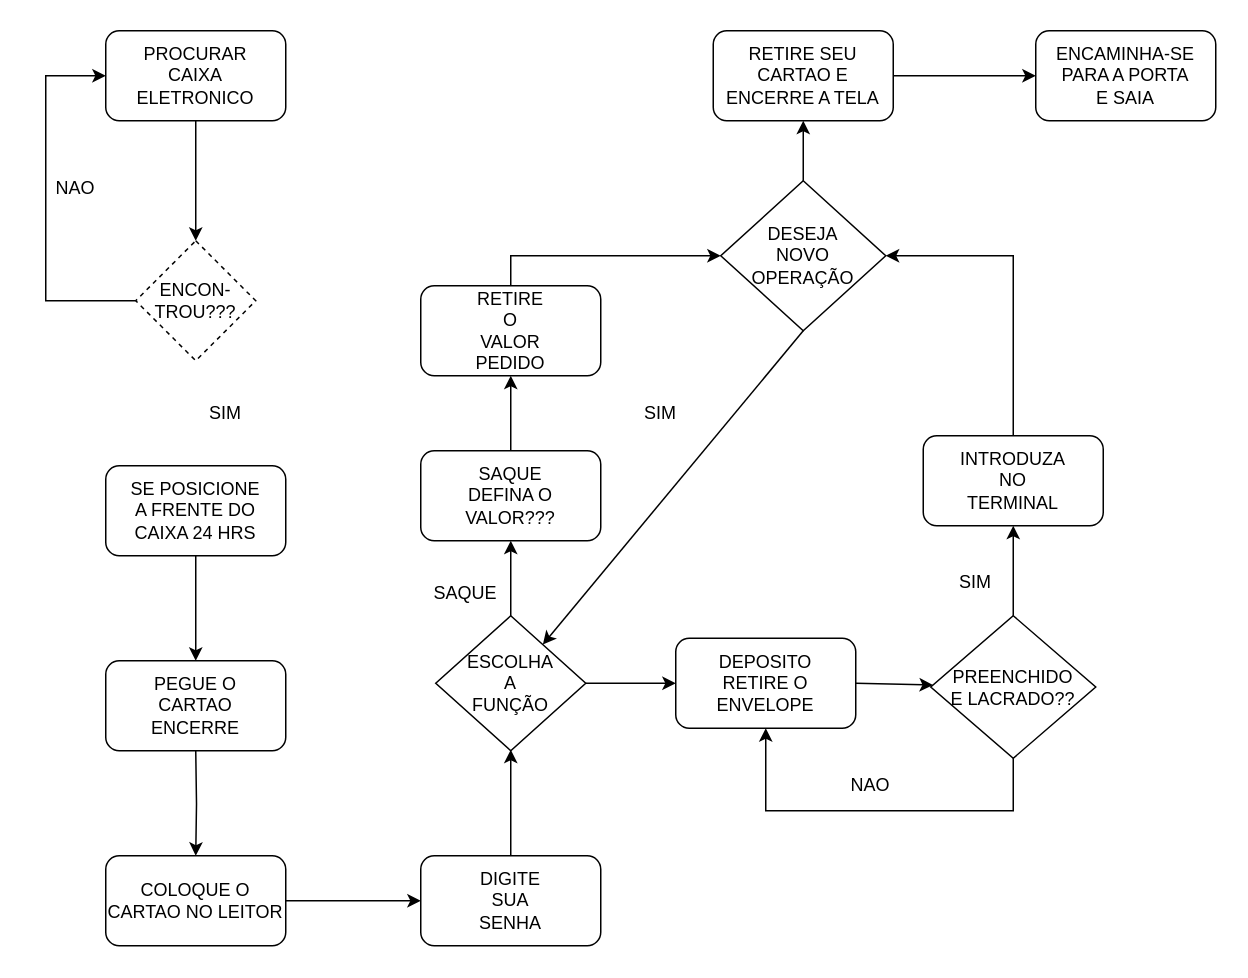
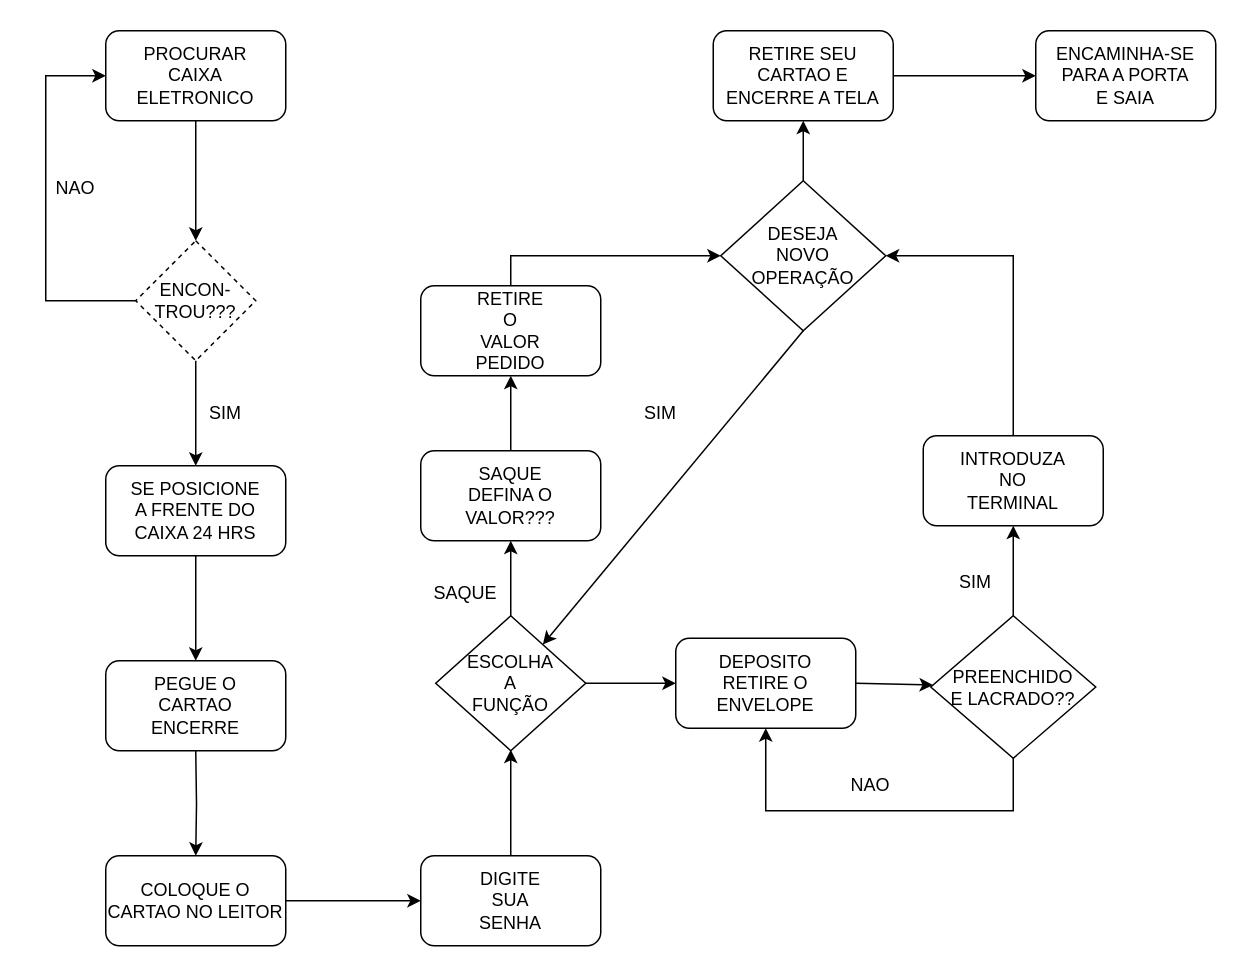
  <mxCell id="0" />
  <mxCell id="1" parent="0" />
  <mxCell id="2" value="&lt;div&gt;PROCURAR&lt;/div&gt;&lt;div&gt;CAIXA&lt;/div&gt;&lt;div&gt;ELETRONICO&lt;br&gt;&lt;/div&gt;" style="rounded=1;whiteSpace=wrap;html=1;" vertex="1" parent="1"><mxGeometry x="70" y="20" width="120" height="60" as="geometry" /></mxCell>
  <mxCell id="3" style="edgeStyle=orthogonalEdgeStyle;rounded=0;orthogonalLoop=1;jettySize=auto;elbow=vertical;html=1;exitX=0;exitY=0.5;exitDx=0;exitDy=0;entryX=0;entryY=0.5;entryDx=0;entryDy=0;" edge="1" parent="1" source="4" target="2"><mxGeometry relative="1" as="geometry"><mxPoint x="30" y="50" as="targetPoint" /><Array as="points"><mxPoint x="30" y="200" /><mxPoint x="30" y="50" /></Array></mxGeometry></mxCell>
  <mxCell id="4" value="&lt;div&gt;ENCON-&lt;/div&gt;&lt;div&gt;TROU???&lt;br&gt;&lt;/div&gt;" style="rhombus;whiteSpace=wrap;html=1;dashed=1;" vertex="1" parent="1"><mxGeometry x="90" y="160" width="80" height="80" as="geometry" /></mxCell>
  <mxCell id="5" value="" style="endArrow=classic;html=1;rounded=0;entryX=0.5;entryY=0;entryDx=0;entryDy=0;" edge="1" parent="1" source="2" target="4"><mxGeometry width="50" height="50" relative="1" as="geometry"><mxPoint x="130" y="130" as="sourcePoint" /><mxPoint x="130" y="150.711" as="targetPoint" /></mxGeometry></mxCell>
  <mxCell id="6" style="edgeStyle=orthogonalEdgeStyle;rounded=0;orthogonalLoop=1;jettySize=auto;html=1;exitX=0.5;exitY=1;exitDx=0;exitDy=0;entryX=0.5;entryY=0;entryDx=0;entryDy=0;elbow=vertical;" edge="1" parent="1" source="7" target="11"><mxGeometry relative="1" as="geometry" /></mxCell>
  <mxCell id="7" value="&lt;div&gt;SE POSICIONE&lt;/div&gt;&lt;div&gt;A FRENTE DO&lt;/div&gt;&lt;div&gt;CAIXA 24 HRS&lt;br&gt;&lt;/div&gt;" style="rounded=1;whiteSpace=wrap;html=1;" vertex="1" parent="1"><mxGeometry x="70" y="310" width="120" height="60" as="geometry" /></mxCell>
+ <mxCell id="8" value="" style="endArrow=classic;html=1;rounded=0;exitX=0.5;exitY=1;exitDx=0;exitDy=0;entryX=0.5;entryY=0;entryDx=0;entryDy=0;edgeStyle=elbowEdgeStyle;elbow=vertical;" edge="1" parent="1" source="4" target="7"><mxGeometry width="50" height="50" relative="1" as="geometry"><mxPoint x="410" y="270" as="sourcePoint" /><mxPoint x="460" y="220" as="targetPoint" /></mxGeometry></mxCell>
  <mxCell id="9" value="NAO" style="text;html=1;strokeColor=none;fillColor=none;align=center;verticalAlign=middle;whiteSpace=wrap;rounded=0;" vertex="1" parent="1"><mxGeometry y="110" width="60" height="30" as="geometry" x="20" /></mxCell>
  <mxCell id="10" value="SIM" style="text;html=1;strokeColor=none;fillColor=none;align=center;verticalAlign=middle;whiteSpace=wrap;rounded=0;" vertex="1" parent="1"><mxGeometry x="120" y="260" width="60" height="30" as="geometry" /></mxCell>
  <mxCell id="11" value="&lt;div&gt;PEGUE O &lt;br&gt;&lt;/div&gt;&lt;div&gt;CARTAO&lt;/div&gt;&lt;div&gt;ENCERRE&lt;br&gt;&lt;/div&gt;" style="rounded=1;whiteSpace=wrap;html=1;" vertex="1" parent="1"><mxGeometry x="70" y="440" width="120" height="60" as="geometry" /></mxCell>
  <mxCell id="12" style="edgeStyle=orthogonalEdgeStyle;rounded=0;orthogonalLoop=1;jettySize=auto;html=1;exitX=0.5;exitY=1;exitDx=0;exitDy=0;entryX=0.5;entryY=0;entryDx=0;entryDy=0;elbow=vertical;" edge="1" parent="1" target="13"><mxGeometry relative="1" as="geometry"><mxPoint x="130" y="500" as="sourcePoint" /></mxGeometry></mxCell>
  <mxCell id="13" value="&lt;div&gt;COLOQUE O &lt;br&gt;&lt;/div&gt;&lt;div&gt;CARTAO NO LEITOR&lt;br&gt;&lt;/div&gt;" style="rounded=1;whiteSpace=wrap;html=1;" vertex="1" parent="1"><mxGeometry x="70" y="570" width="120" height="60" as="geometry" /></mxCell>
  <mxCell id="14" value="&lt;div&gt;DIGITE &lt;br&gt;&lt;/div&gt;&lt;div&gt;SUA&lt;/div&gt;&lt;div&gt;SENHA&lt;/div&gt;" style="rounded=1;whiteSpace=wrap;html=1;" vertex="1" parent="1"><mxGeometry x="280" y="570" width="120" height="60" as="geometry" /></mxCell>
  <mxCell id="15" value="" style="endArrow=classic;html=1;rounded=0;elbow=vertical;exitX=1;exitY=0.5;exitDx=0;exitDy=0;entryX=0;entryY=0.5;entryDx=0;entryDy=0;" edge="1" parent="1" source="13" target="14"><mxGeometry width="50" height="50" relative="1" as="geometry"><mxPoint x="400" y="300" as="sourcePoint" /><mxPoint x="450" y="250" as="targetPoint" /></mxGeometry></mxCell>
  <mxCell id="16" value="&lt;div&gt;ESCOLHA&lt;/div&gt;&lt;div&gt;A&lt;/div&gt;&lt;div&gt;FUNÇÃO&lt;/div&gt;" style="rhombus;whiteSpace=wrap;html=1;" vertex="1" parent="1"><mxGeometry x="290" y="410" width="100" height="90" as="geometry" /></mxCell>
  <mxCell id="17" value="" style="endArrow=classic;html=1;rounded=0;elbow=vertical;" edge="1" parent="1" source="14"><mxGeometry width="50" height="50" relative="1" as="geometry"><mxPoint x="340" y="549.289" as="sourcePoint" /><mxPoint x="340" y="499.289" as="targetPoint" /></mxGeometry></mxCell>
  <mxCell id="18" value="&lt;div&gt;SAQUE&lt;/div&gt;&lt;div&gt;DEFINA O&lt;/div&gt;&lt;div&gt;VALOR???&lt;br&gt;&lt;/div&gt;" style="rounded=1;whiteSpace=wrap;html=1;" vertex="1" parent="1"><mxGeometry x="280" y="300" width="120" height="60" as="geometry" /></mxCell>
  <mxCell id="19" value="" style="endArrow=classic;html=1;rounded=0;elbow=vertical;exitX=0.5;exitY=0;exitDx=0;exitDy=0;entryX=0.5;entryY=1;entryDx=0;entryDy=0;" edge="1" parent="1" source="16" target="18"><mxGeometry width="50" height="50" relative="1" as="geometry"><mxPoint x="320" y="460" as="sourcePoint" /><mxPoint x="370" y="410" as="targetPoint" /></mxGeometry></mxCell>
  <mxCell id="20" value="SAQUE" style="text;html=1;strokeColor=none;fillColor=none;align=center;verticalAlign=middle;whiteSpace=wrap;rounded=0;" vertex="1" parent="1"><mxGeometry x="280" y="380" width="60" height="30" as="geometry" /></mxCell>
  <mxCell id="21" value="&lt;div&gt;DEPOSITO&lt;/div&gt;&lt;div&gt;RETIRE O ENVELOPE&lt;br&gt;&lt;/div&gt;" style="rounded=1;whiteSpace=wrap;html=1;" vertex="1" parent="1"><mxGeometry x="450" y="425" width="120" height="60" as="geometry" /></mxCell>
  <mxCell id="22" value="" style="endArrow=classic;html=1;rounded=0;elbow=vertical;exitX=1;exitY=0.5;exitDx=0;exitDy=0;entryX=0;entryY=0.5;entryDx=0;entryDy=0;" edge="1" parent="1" source="16" target="21"><mxGeometry width="50" height="50" relative="1" as="geometry"><mxPoint x="400" y="300" as="sourcePoint" /><mxPoint x="440" y="455" as="targetPoint" /></mxGeometry></mxCell>
  <mxCell id="23" style="edgeStyle=elbowEdgeStyle;rounded=0;orthogonalLoop=1;jettySize=auto;elbow=vertical;html=1;exitX=0.5;exitY=1;exitDx=0;exitDy=0;entryX=0.5;entryY=1;entryDx=0;entryDy=0;" edge="1" parent="1" source="24" target="21"><mxGeometry relative="1" as="geometry"><Array as="points"><mxPoint x="590" y="540" /></Array></mxGeometry></mxCell>
  <mxCell id="24" value="&lt;div&gt;PREENCHIDO&lt;/div&gt;&lt;div&gt;E LACRADO??&lt;br&gt;&lt;/div&gt;" style="rhombus;whiteSpace=wrap;html=1;" vertex="1" parent="1"><mxGeometry x="620" y="410" width="110" height="95" as="geometry" /></mxCell>
  <mxCell id="25" value="" style="endArrow=classic;html=1;rounded=0;elbow=vertical;exitX=1;exitY=0.5;exitDx=0;exitDy=0;" edge="1" parent="1" source="21" target="24"><mxGeometry width="50" height="50" relative="1" as="geometry"><mxPoint x="400" y="300" as="sourcePoint" /><mxPoint x="450" y="250" as="targetPoint" /></mxGeometry></mxCell>
  <mxCell id="26" style="edgeStyle=elbowEdgeStyle;rounded=0;orthogonalLoop=1;jettySize=auto;html=1;exitX=0.5;exitY=0;exitDx=0;exitDy=0;entryX=1;entryY=0.5;entryDx=0;entryDy=0;" edge="1" parent="1" source="27" target="34"><mxGeometry relative="1" as="geometry"><Array as="points"><mxPoint x="675" y="210" /></Array></mxGeometry></mxCell>
  <mxCell id="27" value="&lt;div&gt;INTRODUZA&lt;/div&gt;&lt;div&gt;NO&lt;/div&gt;&lt;div&gt;TERMINAL&lt;br&gt;&lt;/div&gt;" style="rounded=1;whiteSpace=wrap;html=1;" vertex="1" parent="1"><mxGeometry x="615" y="290" width="120" height="60" as="geometry" /></mxCell>
  <mxCell id="28" value="" style="endArrow=classic;html=1;rounded=0;elbow=vertical;exitX=0.5;exitY=0;exitDx=0;exitDy=0;entryX=0.5;entryY=1;entryDx=0;entryDy=0;" edge="1" parent="1" source="24" target="27"><mxGeometry width="50" height="50" relative="1" as="geometry"><mxPoint x="670" y="450" as="sourcePoint" /><mxPoint x="670" y="360" as="targetPoint" /></mxGeometry></mxCell>
  <mxCell id="29" value="&lt;div&gt;SIM&lt;/div&gt;" style="text;html=1;strokeColor=none;fillColor=none;align=center;verticalAlign=middle;whiteSpace=wrap;rounded=0;" vertex="1" parent="1"><mxGeometry x="620" y="365" width="60" height="45" as="geometry" /></mxCell>
  <mxCell id="30" value="NAO" style="text;html=1;strokeColor=none;fillColor=none;align=center;verticalAlign=middle;whiteSpace=wrap;rounded=0;" vertex="1" parent="1"><mxGeometry x="550" y="500" width="60" height="45" as="geometry" /></mxCell>
  <mxCell id="31" style="edgeStyle=elbowEdgeStyle;rounded=0;orthogonalLoop=1;jettySize=auto;elbow=vertical;html=1;exitX=0.5;exitY=0;exitDx=0;exitDy=0;entryX=0;entryY=0.5;entryDx=0;entryDy=0;" edge="1" parent="1" source="32" target="34"><mxGeometry relative="1" as="geometry"><Array as="points"><mxPoint x="420" y="170" /><mxPoint x="410" y="130" /></Array></mxGeometry></mxCell>
  <mxCell id="32" value="&lt;div&gt;RETIRE&lt;/div&gt;&lt;div&gt;O&lt;/div&gt;&lt;div&gt;VALOR&lt;/div&gt;&lt;div&gt;PEDIDO&lt;br&gt;&lt;/div&gt;" style="rounded=1;whiteSpace=wrap;html=1;" vertex="1" parent="1"><mxGeometry x="280" y="190" width="120" height="60" as="geometry" /></mxCell>
  <mxCell id="33" value="" style="endArrow=classic;html=1;rounded=0;elbow=vertical;exitX=0.5;exitY=0;exitDx=0;exitDy=0;entryX=0.5;entryY=1;entryDx=0;entryDy=0;" edge="1" parent="1" source="18" target="32"><mxGeometry width="50" height="50" relative="1" as="geometry"><mxPoint x="400" y="300" as="sourcePoint" /><mxPoint x="450" y="250" as="targetPoint" /></mxGeometry></mxCell>
  <mxCell id="34" value="&lt;div&gt;DESEJA&lt;/div&gt;&lt;div&gt;NOVO&lt;/div&gt;&lt;div&gt;OPERAÇÃO&lt;br&gt;&lt;/div&gt;" style="rhombus;whiteSpace=wrap;html=1;" vertex="1" parent="1"><mxGeometry x="480" y="120" width="110" height="100" as="geometry" /></mxCell>
  <mxCell id="35" value="" style="endArrow=classic;html=1;rounded=0;exitX=0.5;exitY=1;exitDx=0;exitDy=0;" edge="1" parent="1" source="34" target="16"><mxGeometry width="50" height="50" relative="1" as="geometry"><mxPoint x="400" y="300" as="sourcePoint" /><mxPoint x="450" y="250" as="targetPoint" /></mxGeometry></mxCell>
  <mxCell id="36" value="SIM" style="text;html=1;strokeColor=none;fillColor=none;align=center;verticalAlign=middle;whiteSpace=wrap;rounded=0;" vertex="1" parent="1"><mxGeometry x="410" y="260" width="60" height="30" as="geometry" /></mxCell>
  <mxCell id="37" value="&lt;div&gt;RETIRE SEU&lt;/div&gt;&lt;div&gt;CARTAO E ENCERRE A TELA&lt;br&gt;&lt;/div&gt;" style="rounded=1;whiteSpace=wrap;html=1;" vertex="1" parent="1"><mxGeometry x="475" y="20" width="120" height="60" as="geometry" /></mxCell>
  <mxCell id="38" value="" style="endArrow=classic;html=1;rounded=0;exitX=0.5;exitY=0;exitDx=0;exitDy=0;entryX=0.5;entryY=1;entryDx=0;entryDy=0;" edge="1" parent="1" source="34" target="37"><mxGeometry width="50" height="50" relative="1" as="geometry"><mxPoint x="400" y="300" as="sourcePoint" /><mxPoint x="450" y="250" as="targetPoint" /></mxGeometry></mxCell>
  <mxCell id="39" value="&lt;div&gt;ENCAMINHA-SE&lt;/div&gt;&lt;div&gt;PARA A PORTA&lt;/div&gt;&lt;div&gt;E SAIA&lt;br&gt;&lt;/div&gt;" style="rounded=1;whiteSpace=wrap;html=1;" vertex="1" parent="1"><mxGeometry x="690" y="20" width="120" height="60" as="geometry" /></mxCell>
  <mxCell id="40" value="" style="endArrow=classic;html=1;rounded=0;exitX=1;exitY=0.5;exitDx=0;exitDy=0;entryX=0;entryY=0.5;entryDx=0;entryDy=0;" edge="1" parent="1" source="37" target="39"><mxGeometry width="50" height="50" relative="1" as="geometry"><mxPoint x="590" y="100" as="sourcePoint" /><mxPoint x="640" y="50" as="targetPoint" /></mxGeometry></mxCell>
